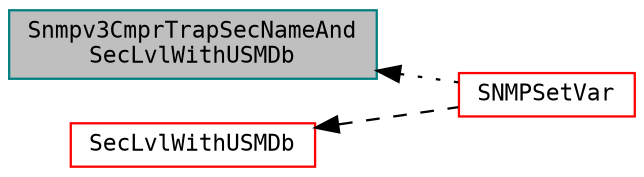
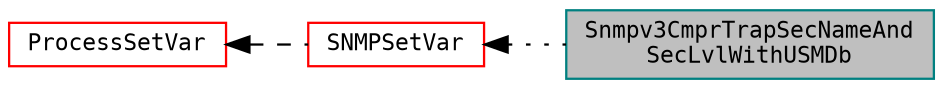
  digraph {
    fontname="DejaVu Sans Mono"
    rankdir=LR
    node [color=red fillcolor=white fontname="DejaVu Sans Mono" fontsize=10 shape=record style=filled]
    edge [color=black dir=back fontname="DejaVu Sans Mono" fontsize=10 labelfontname=Helvetica labelfontsize=10]
    n1 [color=teal fillcolor=grey75 fontcolor=black height=0.2 label="Snmpv3CmprTrapSecNameAnd\lSecLvlWithUSMDb" width=0.4]
    n2 [height=0.2 label=SNMPSetVar width=0.4]
-   n3 [height=0.2 label=SecLvlWithUSMDb width=0.4]
-   n1 -> n2 [style=dotted]
+   n3 [height=0.2 label=ProcessSetVar width=0.4]
+   n2 -> n1 [style=dotted]
    n3 -> n2 [style=dashed]
  }
